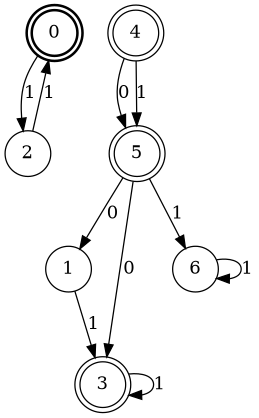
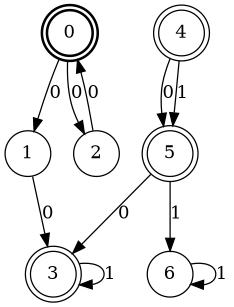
  digraph {
    node [peripheries=2 shape=circle]
    0 [style=bold]
    1 [peripheries=""]
    2 [peripheries=""]
    3
    4
    5
    6 [peripheries=""]
-   5 -> 1 [label=0]
-   0 -> 2 [label=1]
-   1 -> 3 [label=1]
-   2 -> 0 [label=1]
+   0 -> 1 [label=0]
+   0 -> 2 [label=0]
+   1 -> 3 [label=0]
+   2 -> 0 [label=0]
    3 -> 3 [label=1]
    4 -> 5 [label=0]
    4 -> 5 [label=1]
    5 -> 3 [label=0]
    5 -> 6 [label=1]
    6 -> 6 [label=1]
  }
